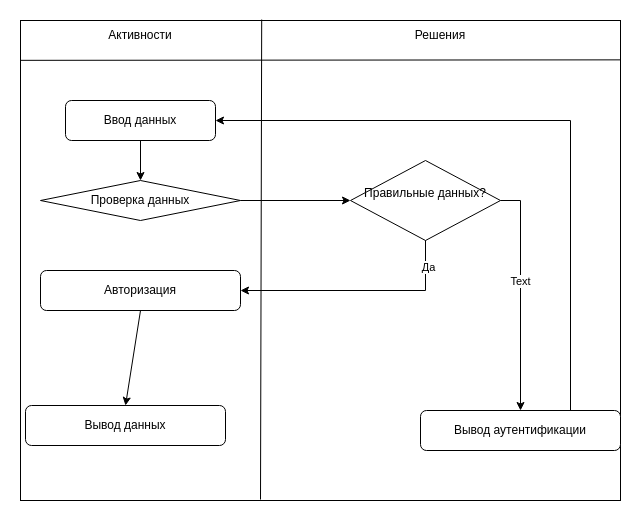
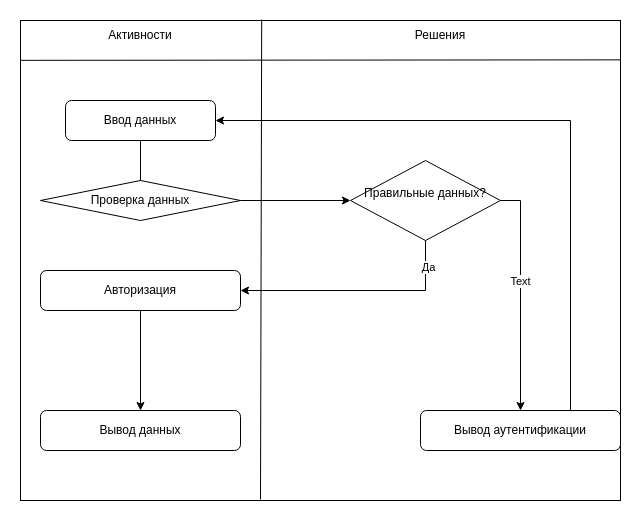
  <mxCell id="0" />
  <mxCell id="1" parent="0" />
  <mxCell id="2" value="" style="rounded=0;whiteSpace=wrap;html=1;" vertex="1" parent="1"><mxGeometry x="20" y="20" width="600" height="480" as="geometry" /></mxCell>
  <mxCell id="3" value="" style="endArrow=none;html=1;rounded=0;entryX=0.402;entryY=-0.002;entryDx=0;entryDy=0;exitX=0.4;exitY=0.998;exitDx=0;exitDy=0;entryPerimeter=0;exitPerimeter=0;" edge="1" parent="1" source="2" target="2"><mxGeometry width="50" height="50" relative="1" as="geometry"><mxPoint x="250" y="240" as="sourcePoint" /><mxPoint x="300" y="190" as="targetPoint" /></mxGeometry></mxCell>
  <mxCell id="4" value="Активности" style="text;html=1;strokeColor=none;fillColor=none;align=center;verticalAlign=middle;whiteSpace=wrap;rounded=0;" vertex="1" parent="1"><mxGeometry x="110" y="20" width="60" height="30" as="geometry" /></mxCell>
  <mxCell id="5" value="Решения" style="text;html=1;strokeColor=none;fillColor=none;align=center;verticalAlign=middle;whiteSpace=wrap;rounded=0;" vertex="1" parent="1"><mxGeometry x="410" y="20" width="60" height="30" as="geometry" /></mxCell>
  <mxCell id="6" value="" style="endArrow=none;html=1;rounded=0;exitX=0;exitY=0.083;exitDx=0;exitDy=0;exitPerimeter=0;entryX=1;entryY=0.082;entryDx=0;entryDy=0;entryPerimeter=0;" edge="1" parent="1" source="2" target="2"><mxGeometry width="50" height="50" relative="1" as="geometry"><mxPoint x="250" y="240" as="sourcePoint" /><mxPoint x="300" y="190" as="targetPoint" /></mxGeometry></mxCell>
  <mxCell id="7" value="Ввод данных" style="rounded=1;whiteSpace=wrap;html=1;" vertex="1" parent="1"><mxGeometry x="65" y="100" width="150" height="40" as="geometry" /></mxCell>
  <mxCell id="8" value="Проверка данных" style="rhombus;whiteSpace=wrap;html=1;" vertex="1" parent="1"><mxGeometry x="40" y="180" width="200" height="40" as="geometry" /></mxCell>
  <mxCell id="9" value="Авторизация " style="rounded=1;whiteSpace=wrap;html=1;" vertex="1" parent="1"><mxGeometry x="40" y="270" width="200" height="40" as="geometry" /></mxCell>
- <mxCell id="10" value="Вывод данных" style="rounded=1;whiteSpace=wrap;html=1;" vertex="1" parent="1"><mxGeometry x="25" y="405" width="200" height="40" as="geometry" /></mxCell>
+ <mxCell id="10" value="Вывод данных" style="rounded=1;whiteSpace=wrap;html=1;" vertex="1" parent="1"><mxGeometry x="40" y="410" width="200" height="40" as="geometry" /></mxCell>
  <mxCell id="11" value="Вывод аутентификации " style="rounded=1;whiteSpace=wrap;html=1;" vertex="1" parent="1"><mxGeometry x="420" y="410" width="200" height="40" as="geometry" /></mxCell>
- <mxCell id="12" value="" style="endArrow=classic;html=1;rounded=0;entryX=0.5;entryY=0;entryDx=0;entryDy=0;exitX=0.5;exitY=1;exitDx=0;exitDy=0;" edge="1" parent="1" source="7" target="8"><mxGeometry width="50" height="50" relative="1" as="geometry"><mxPoint x="280" y="270" as="sourcePoint" /><mxPoint x="330" y="220" as="targetPoint" /></mxGeometry></mxCell>
+ <mxCell id="12" value="" style="endArrow=none;html=1;rounded=0;entryX=0.5;entryY=0;entryDx=0;entryDy=0;exitX=0.5;exitY=1;exitDx=0;exitDy=0;" edge="1" parent="1" source="7" target="8"><mxGeometry width="50" height="50" relative="1" as="geometry"><mxPoint x="280" y="270" as="sourcePoint" /><mxPoint x="330" y="220" as="targetPoint" /></mxGeometry></mxCell>
  <mxCell id="13" value="" style="endArrow=classic;html=1;rounded=0;exitX=1;exitY=0.5;exitDx=0;exitDy=0;entryX=0;entryY=0.5;entryDx=0;entryDy=0;" edge="1" parent="1" source="8"><mxGeometry width="50" height="50" relative="1" as="geometry"><mxPoint x="280" y="270" as="sourcePoint" /><mxPoint x="350" y="200" as="targetPoint" /></mxGeometry></mxCell>
  <mxCell id="14" value="" style="endArrow=classic;html=1;rounded=0;exitX=0.5;exitY=1;exitDx=0;exitDy=0;entryX=1;entryY=0.5;entryDx=0;entryDy=0;" edge="1" parent="1" target="9"><mxGeometry width="50" height="50" relative="1" as="geometry"><mxPoint x="425" y="220" as="sourcePoint" /><mxPoint x="330" y="220" as="targetPoint" /><Array as="points"><mxPoint x="425" y="290" /></Array></mxGeometry></mxCell>
  <mxCell id="15" value="Да" style="edgeLabel;html=1;align=center;verticalAlign=middle;resizable=0;points=[];" vertex="1" connectable="0" parent="14"><mxGeometry x="-0.639" y="2" relative="1" as="geometry"><mxPoint as="offset" /></mxGeometry></mxCell>
  <mxCell id="16" value="&#10;Правильные данных?&#10;&#10;" style="rhombus;whiteSpace=wrap;html=1;direction=south;" vertex="1" parent="1"><mxGeometry x="350" y="160" width="150" height="80" as="geometry" /></mxCell>
  <mxCell id="17" value="" style="endArrow=classic;html=1;rounded=0;entryX=0.5;entryY=0;entryDx=0;entryDy=0;exitX=0.5;exitY=0;exitDx=0;exitDy=0;" edge="1" parent="1" source="16" target="11"><mxGeometry width="50" height="50" relative="1" as="geometry"><mxPoint x="280" y="270" as="sourcePoint" /><mxPoint x="330" y="220" as="targetPoint" /><Array as="points"><mxPoint x="520" y="200" /></Array></mxGeometry></mxCell>
  <mxCell id="18" value="Text" style="edgeLabel;html=1;align=center;verticalAlign=middle;resizable=0;points=[];" vertex="1" connectable="0" parent="17"><mxGeometry x="-0.132" y="-1" relative="1" as="geometry"><mxPoint as="offset" /></mxGeometry></mxCell>
  <mxCell id="19" value="" style="endArrow=classic;html=1;rounded=0;entryX=1;entryY=0.5;entryDx=0;entryDy=0;exitX=0.75;exitY=0;exitDx=0;exitDy=0;" edge="1" parent="1" source="11" target="7"><mxGeometry width="50" height="50" relative="1" as="geometry"><mxPoint x="280" y="270" as="sourcePoint" /><mxPoint x="330" y="220" as="targetPoint" /><Array as="points"><mxPoint x="570" y="120" /></Array></mxGeometry></mxCell>
  <mxCell id="20" value="" style="endArrow=classic;html=1;rounded=0;entryX=0.5;entryY=0;entryDx=0;entryDy=0;exitX=0.5;exitY=1;exitDx=0;exitDy=0;" edge="1" parent="1" source="9" target="10"><mxGeometry width="50" height="50" relative="1" as="geometry"><mxPoint x="280" y="270" as="sourcePoint" /><mxPoint x="330" y="220" as="targetPoint" /></mxGeometry></mxCell>
